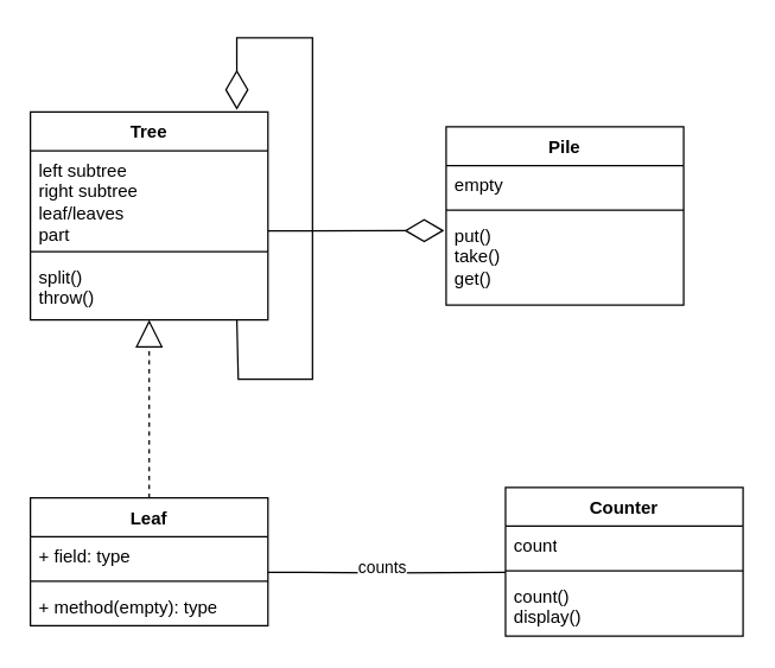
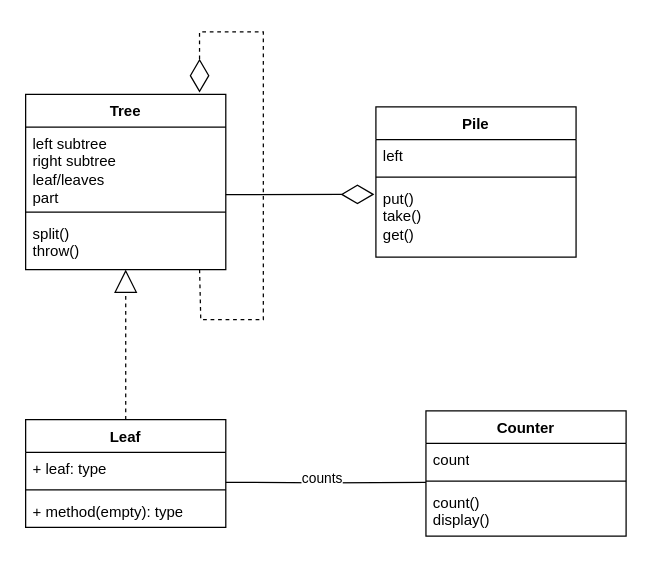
  <mxCell id="0" />
  <mxCell id="1" parent="0" />
  <mxCell id="2" value="Counter" style="swimlane;fontStyle=1;align=center;verticalAlign=top;childLayout=stackLayout;horizontal=1;startSize=26;horizontalStack=0;resizeParent=1;resizeParentMax=0;resizeLast=0;collapsible=1;marginBottom=0;whiteSpace=wrap;html=1;" vertex="1" parent="1"><mxGeometry x="340" y="273" width="160" height="100" as="geometry" /></mxCell>
  <mxCell id="3" value="count" style="text;strokeColor=none;fillColor=none;align=left;verticalAlign=top;spacingLeft=4;spacingRight=4;overflow=hidden;rotatable=0;points=[[0,0.5],[1,0.5]];portConstraint=eastwest;whiteSpace=wrap;html=1;" vertex="1" parent="2"><mxGeometry y="26" width="160" height="26" as="geometry" /></mxCell>
  <mxCell id="4" value="" style="line;strokeWidth=1;fillColor=none;align=left;verticalAlign=middle;spacingTop=-1;spacingLeft=3;spacingRight=3;rotatable=0;labelPosition=right;points=[];portConstraint=eastwest;strokeColor=inherit;" vertex="1" parent="2"><mxGeometry y="52" width="160" height="8" as="geometry" /></mxCell>
  <mxCell id="5" value="&lt;div&gt;count()&lt;/div&gt;&lt;div&gt;display()&lt;br&gt;&lt;/div&gt;" style="text;strokeColor=none;fillColor=none;align=left;verticalAlign=top;spacingLeft=4;spacingRight=4;overflow=hidden;rotatable=0;points=[[0,0.5],[1,0.5]];portConstraint=eastwest;whiteSpace=wrap;html=1;" vertex="1" parent="2"><mxGeometry y="60" width="160" height="40" as="geometry" /></mxCell>
  <mxCell id="6" value="Leaf" style="swimlane;fontStyle=1;align=center;verticalAlign=top;childLayout=stackLayout;horizontal=1;startSize=26;horizontalStack=0;resizeParent=1;resizeParentMax=0;resizeLast=0;collapsible=1;marginBottom=0;whiteSpace=wrap;html=1;" vertex="1" parent="1"><mxGeometry x="20" y="280" width="160" height="86" as="geometry" /></mxCell>
- <mxCell id="7" value="+ field: type" style="text;strokeColor=none;fillColor=none;align=left;verticalAlign=top;spacingLeft=4;spacingRight=4;overflow=hidden;rotatable=0;points=[[0,0.5],[1,0.5]];portConstraint=eastwest;whiteSpace=wrap;html=1;" vertex="1" parent="6"><mxGeometry y="26" width="160" height="26" as="geometry" /></mxCell>
+ <mxCell id="7" value="+ leaf: type" style="text;strokeColor=none;fillColor=none;align=left;verticalAlign=top;spacingLeft=4;spacingRight=4;overflow=hidden;rotatable=0;points=[[0,0.5],[1,0.5]];portConstraint=eastwest;whiteSpace=wrap;html=1;" vertex="1" parent="6"><mxGeometry y="26" width="160" height="26" as="geometry" /></mxCell>
  <mxCell id="8" value="" style="line;strokeWidth=1;fillColor=none;align=left;verticalAlign=middle;spacingTop=-1;spacingLeft=3;spacingRight=3;rotatable=0;labelPosition=right;points=[];portConstraint=eastwest;strokeColor=inherit;" vertex="1" parent="6"><mxGeometry y="52" width="160" height="8" as="geometry" /></mxCell>
  <mxCell id="9" value="+ method(empty): type" style="text;strokeColor=none;fillColor=none;align=left;verticalAlign=top;spacingLeft=4;spacingRight=4;overflow=hidden;rotatable=0;points=[[0,0.5],[1,0.5]];portConstraint=eastwest;whiteSpace=wrap;html=1;" vertex="1" parent="6"><mxGeometry y="60" width="160" height="26" as="geometry" /></mxCell>
  <mxCell id="10" value="Tree" style="swimlane;fontStyle=1;align=center;verticalAlign=top;childLayout=stackLayout;horizontal=1;startSize=26;horizontalStack=0;resizeParent=1;resizeParentMax=0;resizeLast=0;collapsible=1;marginBottom=0;whiteSpace=wrap;html=1;" vertex="1" parent="1"><mxGeometry x="20" y="20" width="160" height="140" as="geometry" /></mxCell>
  <mxCell id="11" value="&lt;div&gt;left subtree&lt;/div&gt;&lt;div&gt;right subtree&lt;/div&gt;&lt;div&gt;leaf/leaves&lt;/div&gt;&lt;div&gt;part&lt;br&gt;&lt;/div&gt;" style="text;strokeColor=none;fillColor=none;align=left;verticalAlign=top;spacingLeft=4;spacingRight=4;overflow=hidden;rotatable=0;points=[[0,0.5],[1,0.5]];portConstraint=eastwest;whiteSpace=wrap;html=1;" vertex="1" parent="10"><mxGeometry y="26" width="160" height="64" as="geometry" /></mxCell>
  <mxCell id="12" value="" style="line;strokeWidth=1;fillColor=none;align=left;verticalAlign=middle;spacingTop=-1;spacingLeft=3;spacingRight=3;rotatable=0;labelPosition=right;points=[];portConstraint=eastwest;strokeColor=inherit;" vertex="1" parent="10"><mxGeometry y="90" width="160" height="8" as="geometry" /></mxCell>
  <mxCell id="13" value="&lt;div&gt;split()&lt;/div&gt;&lt;div&gt;throw()&lt;br&gt;&lt;/div&gt;" style="text;strokeColor=none;fillColor=none;align=left;verticalAlign=top;spacingLeft=4;spacingRight=4;overflow=hidden;rotatable=0;points=[[0,0.5],[1,0.5]];portConstraint=eastwest;whiteSpace=wrap;html=1;" vertex="1" parent="10"><mxGeometry y="98" width="160" height="42" as="geometry" /></mxCell>
- <mxCell id="14" value="" style="endArrow=diamondThin;endFill=0;endSize=24;html=1;rounded=0;exitX=0.869;exitY=0.996;exitDx=0;exitDy=0;exitPerimeter=0;entryX=0.869;entryY=-0.011;entryDx=0;entryDy=0;entryPerimeter=0;" edge="1" parent="10" source="13" target="10"><mxGeometry width="160" relative="1" as="geometry"><mxPoint x="170" y="90" as="sourcePoint" /><mxPoint x="110" y="-20" as="targetPoint" /><Array as="points"><mxPoint x="140" y="180" /><mxPoint x="190" y="180" /><mxPoint x="190" y="-50" /><mxPoint x="170" y="-50" /><mxPoint x="139" y="-50" /></Array></mxGeometry></mxCell>
+ <mxCell id="14" value="" style="endArrow=diamondThin;endFill=0;endSize=24;html=1;rounded=0;exitX=0.869;exitY=0.996;exitDx=0;exitDy=0;exitPerimeter=0;entryX=0.869;entryY=-0.011;entryDx=0;entryDy=0;entryPerimeter=0;dashed=1;" edge="1" parent="10" source="13" target="10"><mxGeometry width="160" relative="1" as="geometry"><mxPoint x="170" y="90" as="sourcePoint" /><mxPoint x="110" y="-20" as="targetPoint" /><Array as="points"><mxPoint x="140" y="180" /><mxPoint x="190" y="180" /><mxPoint x="190" y="-50" /><mxPoint x="170" y="-50" /><mxPoint x="139" y="-50" /></Array></mxGeometry></mxCell>
  <mxCell id="15" value="Pile" style="swimlane;fontStyle=1;align=center;verticalAlign=top;childLayout=stackLayout;horizontal=1;startSize=26;horizontalStack=0;resizeParent=1;resizeParentMax=0;resizeLast=0;collapsible=1;marginBottom=0;whiteSpace=wrap;html=1;" vertex="1" parent="1"><mxGeometry x="300" y="30" width="160" height="120" as="geometry" /></mxCell>
- <mxCell id="16" value="empty" style="text;strokeColor=none;fillColor=none;align=left;verticalAlign=top;spacingLeft=4;spacingRight=4;overflow=hidden;rotatable=0;points=[[0,0.5],[1,0.5]];portConstraint=eastwest;whiteSpace=wrap;html=1;" vertex="1" parent="15"><mxGeometry y="26" width="160" height="26" as="geometry" /></mxCell>
+ <mxCell id="16" value="left" style="text;strokeColor=none;fillColor=none;align=left;verticalAlign=top;spacingLeft=4;spacingRight=4;overflow=hidden;rotatable=0;points=[[0,0.5],[1,0.5]];portConstraint=eastwest;whiteSpace=wrap;html=1;" vertex="1" parent="15"><mxGeometry y="26" width="160" height="26" as="geometry" /></mxCell>
  <mxCell id="17" value="" style="line;strokeWidth=1;fillColor=none;align=left;verticalAlign=middle;spacingTop=-1;spacingLeft=3;spacingRight=3;rotatable=0;labelPosition=right;points=[];portConstraint=eastwest;strokeColor=inherit;" vertex="1" parent="15"><mxGeometry y="52" width="160" height="8" as="geometry" /></mxCell>
  <mxCell id="18" value="&lt;div&gt;put()&lt;/div&gt;&lt;div&gt;take()&lt;/div&gt;&lt;div&gt;get()&lt;br&gt;&lt;/div&gt;" style="text;strokeColor=none;fillColor=none;align=left;verticalAlign=top;spacingLeft=4;spacingRight=4;overflow=hidden;rotatable=0;points=[[0,0.5],[1,0.5]];portConstraint=eastwest;whiteSpace=wrap;html=1;" vertex="1" parent="15"><mxGeometry y="60" width="160" height="60" as="geometry" /></mxCell>
  <mxCell id="19" value="" style="endArrow=block;endSize=16;endFill=0;html=1;rounded=0;exitX=0.5;exitY=0;exitDx=0;exitDy=0;dashed=1;" edge="1" parent="1" source="6" target="13"><mxGeometry width="160" relative="1" as="geometry"><mxPoint x="290" y="170" as="sourcePoint" /><mxPoint x="450" y="170" as="targetPoint" /></mxGeometry></mxCell>
  <mxCell id="20" value="" style="endArrow=diamondThin;endFill=0;endSize=24;html=1;rounded=0;entryX=-0.008;entryY=0.164;entryDx=0;entryDy=0;entryPerimeter=0;" edge="1" parent="1" target="18"><mxGeometry width="160" relative="1" as="geometry"><mxPoint x="180" y="100" as="sourcePoint" /><mxPoint x="360" y="100" as="targetPoint" /></mxGeometry></mxCell>
  <mxCell id="21" value="" style="endArrow=none;html=1;edgeStyle=orthogonalEdgeStyle;rounded=0;entryX=0;entryY=0.625;entryDx=0;entryDy=0;entryPerimeter=0;" edge="1" parent="1" target="4"><mxGeometry relative="1" as="geometry"><mxPoint x="180" y="330" as="sourcePoint" /><mxPoint x="310" y="330" as="targetPoint" /></mxGeometry></mxCell>
  <mxCell id="22" value="counts" style="edgeLabel;html=1;align=center;verticalAlign=middle;resizable=0;points=[];" vertex="1" connectable="0" parent="21"><mxGeometry x="-0.059" y="4" relative="1" as="geometry"><mxPoint as="offset" /></mxGeometry></mxCell>
